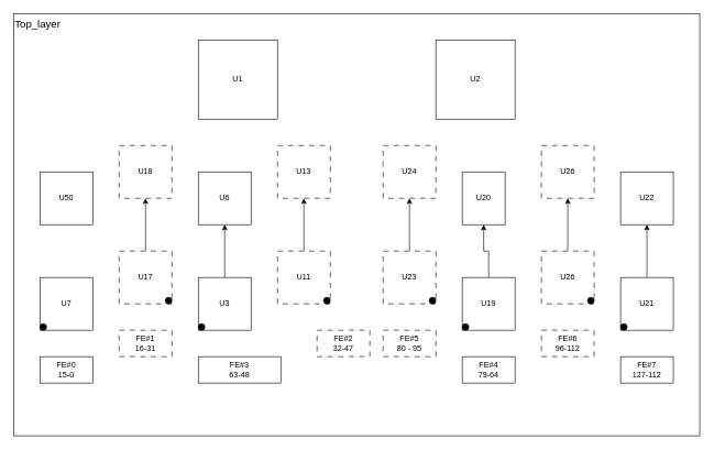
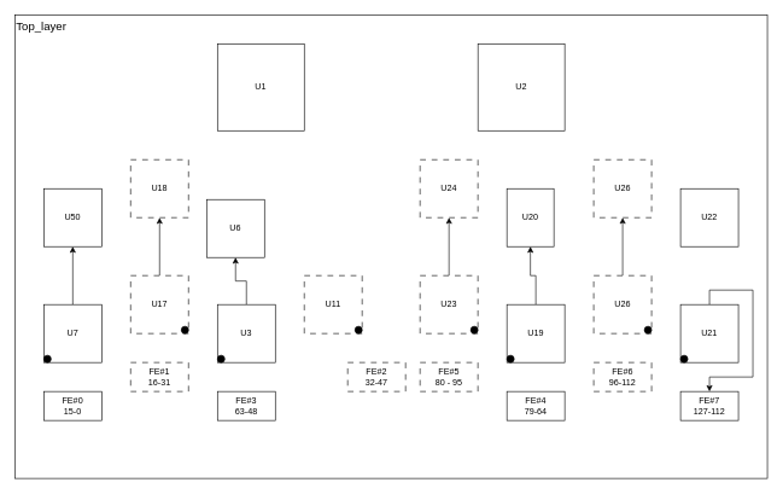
  <mxCell id="0" />
  <mxCell id="1" parent="0" />
  <mxCell id="2" value="Top_layer" style="rounded=0;whiteSpace=wrap;html=1;align=left;verticalAlign=top;fontSize=16;" vertex="1" parent="1"><mxGeometry x="20" y="20" width="1040" height="640" as="geometry" /></mxCell>
  <mxCell id="3" value="U1" style="rounded=0;whiteSpace=wrap;html=1;" vertex="1" parent="1"><mxGeometry x="300" y="60" width="120" height="120" as="geometry" /></mxCell>
  <mxCell id="4" value="U2" style="rounded=0;whiteSpace=wrap;html=1;" vertex="1" parent="1"><mxGeometry x="660" y="60" width="120" height="120" as="geometry" /></mxCell>
  <mxCell id="5" value="U50" style="rounded=0;whiteSpace=wrap;html=1;" vertex="1" parent="1"><mxGeometry x="60" y="260" width="80" height="80" as="geometry" /></mxCell>
  <mxCell id="6" value="U18" style="rounded=0;whiteSpace=wrap;html=1;dashed=1;dashPattern=8 8;" vertex="1" parent="1"><mxGeometry x="180" y="220" width="80" height="80" as="geometry" /></mxCell>
+ <mxCell id="7" style="edgeStyle=orthogonalEdgeStyle;rounded=0;orthogonalLoop=1;jettySize=auto;html=1;exitX=0.5;exitY=0;exitDx=0;exitDy=0;entryX=0.5;entryY=1;entryDx=0;entryDy=0;" edge="1" parent="1" source="8" target="5"><mxGeometry relative="1" as="geometry" /></mxCell>
  <mxCell id="8" value="U7" style="rounded=0;whiteSpace=wrap;html=1;" vertex="1" parent="1"><mxGeometry x="60" y="420" width="80" height="80" as="geometry" /></mxCell>
  <mxCell id="9" style="edgeStyle=orthogonalEdgeStyle;rounded=0;orthogonalLoop=1;jettySize=auto;html=1;exitX=0.5;exitY=0;exitDx=0;exitDy=0;entryX=0.5;entryY=1;entryDx=0;entryDy=0;" edge="1" parent="1" source="10" target="6"><mxGeometry relative="1" as="geometry" /></mxCell>
  <mxCell id="10" value="U17" style="rounded=0;whiteSpace=wrap;html=1;dashed=1;dashPattern=8 8;" vertex="1" parent="1"><mxGeometry x="180" y="380" width="80" height="80" as="geometry" /></mxCell>
- <mxCell id="11" value="U6" style="rounded=0;whiteSpace=wrap;html=1;" vertex="1" parent="1"><mxGeometry x="300" y="260" width="80" height="80" as="geometry" /></mxCell>
- <mxCell id="12" value="U13" style="rounded=0;whiteSpace=wrap;html=1;dashed=1;dashPattern=8 8;" vertex="1" parent="1"><mxGeometry x="420" y="220" width="80" height="80" as="geometry" /></mxCell>
+ <mxCell id="11" value="U6" style="rounded=0;whiteSpace=wrap;html=1;" vertex="1" parent="1"><mxGeometry x="285" y="275" width="80" height="80" as="geometry" /></mxCell>
  <mxCell id="13" style="edgeStyle=orthogonalEdgeStyle;rounded=0;orthogonalLoop=1;jettySize=auto;html=1;exitX=0.5;exitY=0;exitDx=0;exitDy=0;entryX=0.5;entryY=1;entryDx=0;entryDy=0;" edge="1" parent="1" source="14" target="11"><mxGeometry relative="1" as="geometry" /></mxCell>
  <mxCell id="14" value="U3" style="rounded=0;whiteSpace=wrap;html=1;" vertex="1" parent="1"><mxGeometry x="300" y="420" width="80" height="80" as="geometry" /></mxCell>
- <mxCell id="15" style="edgeStyle=orthogonalEdgeStyle;rounded=0;orthogonalLoop=1;jettySize=auto;html=1;exitX=0.5;exitY=0;exitDx=0;exitDy=0;entryX=0.5;entryY=1;entryDx=0;entryDy=0;" edge="1" parent="1" source="16" target="12"><mxGeometry relative="1" as="geometry" /></mxCell>
  <mxCell id="16" value="U11" style="rounded=0;whiteSpace=wrap;html=1;dashed=1;dashPattern=8 8;" vertex="1" parent="1"><mxGeometry x="420" y="380" width="80" height="80" as="geometry" /></mxCell>
  <mxCell id="17" value="U20" style="rounded=0;whiteSpace=wrap;html=1;" vertex="1" parent="1"><mxGeometry x="700" y="260" width="65" height="80" as="geometry" /></mxCell>
  <mxCell id="18" value="U24" style="rounded=0;whiteSpace=wrap;html=1;dashed=1;dashPattern=8 8;" vertex="1" parent="1"><mxGeometry x="580" y="220" width="80" height="80" as="geometry" /></mxCell>
  <mxCell id="19" style="edgeStyle=orthogonalEdgeStyle;rounded=0;orthogonalLoop=1;jettySize=auto;html=1;exitX=0.5;exitY=0;exitDx=0;exitDy=0;entryX=0.5;entryY=1;entryDx=0;entryDy=0;" edge="1" parent="1" source="20" target="17"><mxGeometry relative="1" as="geometry" /></mxCell>
  <mxCell id="20" value="U19" style="rounded=0;whiteSpace=wrap;html=1;" vertex="1" parent="1"><mxGeometry x="700" y="420" width="80" height="80" as="geometry" /></mxCell>
  <mxCell id="21" style="edgeStyle=orthogonalEdgeStyle;rounded=0;orthogonalLoop=1;jettySize=auto;html=1;exitX=0.5;exitY=0;exitDx=0;exitDy=0;entryX=0.5;entryY=1;entryDx=0;entryDy=0;" edge="1" parent="1" source="22" target="18"><mxGeometry relative="1" as="geometry" /></mxCell>
  <mxCell id="22" value="U23" style="rounded=0;whiteSpace=wrap;html=1;dashed=1;dashPattern=8 8;" vertex="1" parent="1"><mxGeometry x="580" y="380" width="80" height="80" as="geometry" /></mxCell>
  <mxCell id="23" value="U22" style="rounded=0;whiteSpace=wrap;html=1;" vertex="1" parent="1"><mxGeometry x="940" y="260" width="80" height="80" as="geometry" /></mxCell>
  <mxCell id="24" value="U26" style="rounded=0;whiteSpace=wrap;html=1;dashed=1;dashPattern=8 8;" vertex="1" parent="1"><mxGeometry x="820" y="220" width="80" height="80" as="geometry" /></mxCell>
- <mxCell id="25" style="edgeStyle=orthogonalEdgeStyle;rounded=0;orthogonalLoop=1;jettySize=auto;html=1;exitX=0.5;exitY=0;exitDx=0;exitDy=0;" edge="1" parent="1" source="26" target="23"><mxGeometry relative="1" as="geometry" /></mxCell>
+ <mxCell id="25" style="edgeStyle=orthogonalEdgeStyle;rounded=0;orthogonalLoop=1;jettySize=auto;html=1;exitX=0.5;exitY=0;exitDx=0;exitDy=0;" edge="1" parent="1" source="26" target="34"><mxGeometry relative="1" as="geometry" /></mxCell>
  <mxCell id="26" value="U21" style="rounded=0;whiteSpace=wrap;html=1;" vertex="1" parent="1"><mxGeometry x="940" y="420" width="80" height="80" as="geometry" /></mxCell>
  <mxCell id="27" style="edgeStyle=orthogonalEdgeStyle;rounded=0;orthogonalLoop=1;jettySize=auto;html=1;exitX=0.5;exitY=0;exitDx=0;exitDy=0;entryX=0.5;entryY=1;entryDx=0;entryDy=0;" edge="1" parent="1" source="28" target="24"><mxGeometry relative="1" as="geometry" /></mxCell>
  <mxCell id="28" value="U26" style="rounded=0;whiteSpace=wrap;html=1;dashed=1;dashPattern=8 8;" vertex="1" parent="1"><mxGeometry x="820" y="380" width="80" height="80" as="geometry" /></mxCell>
  <mxCell id="29" value="FE#1&lt;div&gt;16-31&lt;/div&gt;" style="rounded=0;whiteSpace=wrap;html=1;dashed=1;dashPattern=8 8;" vertex="1" parent="1"><mxGeometry x="180" y="500" width="80" height="40" as="geometry" /></mxCell>
  <mxCell id="30" value="FE#0&lt;div&gt;15-0&lt;/div&gt;" style="rounded=0;whiteSpace=wrap;html=1;" vertex="1" parent="1"><mxGeometry x="60" y="540" width="80" height="40" as="geometry" /></mxCell>
- <mxCell id="31" value="FE#3&lt;div&gt;&lt;span style=&quot;background-color: transparent; color: light-dark(rgb(0, 0, 0), rgb(255, 255, 255));&quot;&gt;63-48&lt;/span&gt;&lt;/div&gt;" style="rounded=0;whiteSpace=wrap;html=1;" vertex="1" parent="1"><mxGeometry x="300" y="540" width="125" height="40" as="geometry" /></mxCell>
+ <mxCell id="31" value="FE#3&lt;div&gt;&lt;span style=&quot;background-color: transparent; color: light-dark(rgb(0, 0, 0), rgb(255, 255, 255));&quot;&gt;63-48&lt;/span&gt;&lt;/div&gt;" style="rounded=0;whiteSpace=wrap;html=1;" vertex="1" parent="1"><mxGeometry x="300" y="540" width="80" height="40" as="geometry" /></mxCell>
  <mxCell id="32" value="FE#2&lt;div&gt;32-47&lt;/div&gt;" style="rounded=0;whiteSpace=wrap;html=1;dashed=1;dashPattern=8 8;" vertex="1" parent="1"><mxGeometry x="480" y="500" width="80" height="40" as="geometry" /></mxCell>
  <mxCell id="33" value="FE#4&lt;div&gt;79-64&lt;/div&gt;" style="rounded=0;whiteSpace=wrap;html=1;" vertex="1" parent="1"><mxGeometry x="700" y="540" width="80" height="40" as="geometry" /></mxCell>
  <mxCell id="34" value="FE#7&lt;div&gt;127-112&lt;/div&gt;" style="rounded=0;whiteSpace=wrap;html=1;" vertex="1" parent="1"><mxGeometry x="940" y="540" width="80" height="40" as="geometry" /></mxCell>
  <mxCell id="35" value="FE#5&lt;div&gt;80 - 95&lt;/div&gt;" style="rounded=0;whiteSpace=wrap;html=1;dashed=1;dashPattern=8 8;" vertex="1" parent="1"><mxGeometry x="580" y="500" width="80" height="40" as="geometry" /></mxCell>
  <mxCell id="36" value="FE#6&lt;div&gt;96-112&lt;/div&gt;" style="rounded=0;whiteSpace=wrap;html=1;dashed=1;dashPattern=8 8;" vertex="1" parent="1"><mxGeometry x="820" y="500" width="80" height="40" as="geometry" /></mxCell>
  <mxCell id="37" value="" style="ellipse;whiteSpace=wrap;html=1;aspect=fixed;fillColor=#000000;" vertex="1" parent="1"><mxGeometry x="60" y="490" width="10" height="10" as="geometry" /></mxCell>
  <mxCell id="38" value="" style="ellipse;whiteSpace=wrap;html=1;aspect=fixed;fillColor=#000000;" vertex="1" parent="1"><mxGeometry x="300" y="490" width="10" height="10" as="geometry" /></mxCell>
  <mxCell id="39" value="" style="ellipse;whiteSpace=wrap;html=1;aspect=fixed;fillColor=#000000;" vertex="1" parent="1"><mxGeometry x="700" y="490" width="10" height="10" as="geometry" /></mxCell>
  <mxCell id="40" value="" style="ellipse;whiteSpace=wrap;html=1;aspect=fixed;fillColor=#000000;" vertex="1" parent="1"><mxGeometry x="940" y="490" width="10" height="10" as="geometry" /></mxCell>
  <mxCell id="41" value="" style="ellipse;whiteSpace=wrap;html=1;aspect=fixed;fillColor=#000000;" vertex="1" parent="1"><mxGeometry x="250" y="450" width="10" height="10" as="geometry" /></mxCell>
  <mxCell id="42" value="" style="ellipse;whiteSpace=wrap;html=1;aspect=fixed;fillColor=#000000;" vertex="1" parent="1"><mxGeometry x="490" y="450" width="10" height="10" as="geometry" /></mxCell>
  <mxCell id="43" value="" style="ellipse;whiteSpace=wrap;html=1;aspect=fixed;fillColor=#000000;" vertex="1" parent="1"><mxGeometry x="890" y="450" width="10" height="10" as="geometry" /></mxCell>
  <mxCell id="44" value="" style="ellipse;whiteSpace=wrap;html=1;aspect=fixed;fillColor=#000000;" vertex="1" parent="1"><mxGeometry x="650" y="450" width="10" height="10" as="geometry" /></mxCell>
